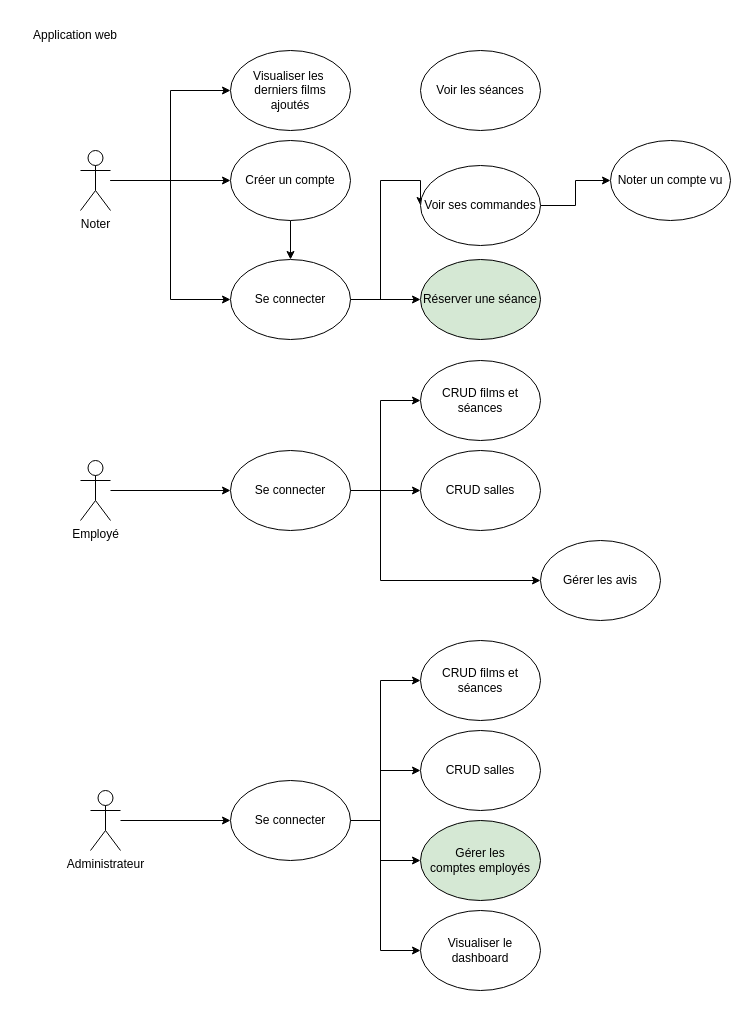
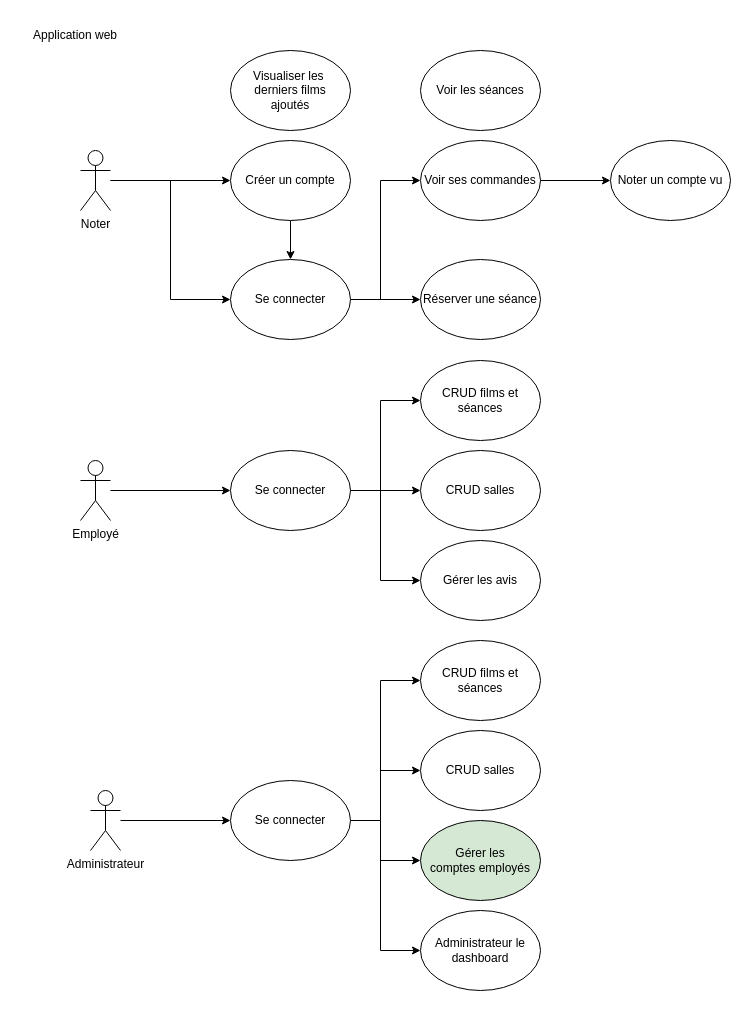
  <mxCell id="0" />
  <mxCell id="1" parent="0" />
  <mxCell id="2" value="Application web" style="text;html=1;align=center;verticalAlign=middle;whiteSpace=wrap;rounded=0;" parent="1" vertex="1"><mxGeometry width="110" height="30" as="geometry" x="20" y="20" /></mxCell>
- <mxCell id="3" style="edgeStyle=orthogonalEdgeStyle;rounded=0;orthogonalLoop=1;jettySize=auto;html=1;entryX=0;entryY=0.5;entryDx=0;entryDy=0;" parent="1" source="6" target="7" edge="1"><mxGeometry relative="1" as="geometry" /></mxCell>
  <mxCell id="4" style="edgeStyle=orthogonalEdgeStyle;rounded=0;orthogonalLoop=1;jettySize=auto;html=1;entryX=0;entryY=0.5;entryDx=0;entryDy=0;" parent="1" source="6" target="14" edge="1"><mxGeometry relative="1" as="geometry" /></mxCell>
  <mxCell id="5" style="edgeStyle=orthogonalEdgeStyle;rounded=0;orthogonalLoop=1;jettySize=auto;html=1;entryX=0;entryY=0.5;entryDx=0;entryDy=0;" parent="1" source="6" target="17" edge="1"><mxGeometry relative="1" as="geometry" /></mxCell>
  <mxCell id="6" value="Noter" style="shape=umlActor;verticalLabelPosition=bottom;verticalAlign=top;html=1;outlineConnect=0;" parent="1" vertex="1"><mxGeometry x="80" y="150" width="30" height="60" as="geometry" /></mxCell>
  <mxCell id="7" value="Visualiser les&amp;nbsp;&lt;div&gt;derniers films&lt;/div&gt;&lt;div&gt;ajoutés&lt;/div&gt;" style="ellipse;whiteSpace=wrap;html=1;" parent="1" vertex="1"><mxGeometry x="230" y="50" width="120" height="80" as="geometry" /></mxCell>
  <mxCell id="8" style="edgeStyle=orthogonalEdgeStyle;rounded=0;orthogonalLoop=1;jettySize=auto;html=1;entryX=0;entryY=0.5;entryDx=0;entryDy=0;" parent="1" source="9" target="23" edge="1"><mxGeometry relative="1" as="geometry" /></mxCell>
  <mxCell id="9" value="Employé" style="shape=umlActor;verticalLabelPosition=bottom;verticalAlign=top;html=1;outlineConnect=0;" parent="1" vertex="1"><mxGeometry x="80" y="460" width="30" height="60" as="geometry" /></mxCell>
  <mxCell id="10" style="edgeStyle=orthogonalEdgeStyle;rounded=0;orthogonalLoop=1;jettySize=auto;html=1;entryX=0;entryY=0.5;entryDx=0;entryDy=0;" parent="1" source="11" target="28" edge="1"><mxGeometry relative="1" as="geometry" /></mxCell>
  <mxCell id="11" value="Administrateur" style="shape=umlActor;verticalLabelPosition=bottom;verticalAlign=top;html=1;outlineConnect=0;" parent="1" vertex="1"><mxGeometry x="90" y="790" width="30" height="60" as="geometry" /></mxCell>
  <mxCell id="12" value="CRUD films et séances" style="ellipse;whiteSpace=wrap;html=1;" parent="1" vertex="1"><mxGeometry x="420" y="360" width="120" height="80" as="geometry" /></mxCell>
  <mxCell id="13" style="edgeStyle=orthogonalEdgeStyle;rounded=0;orthogonalLoop=1;jettySize=auto;html=1;exitX=0.5;exitY=1;exitDx=0;exitDy=0;entryX=0.5;entryY=0;entryDx=0;entryDy=0;" edge="1" parent="1" source="14" target="17"><mxGeometry relative="1" as="geometry" /></mxCell>
  <mxCell id="14" value="Créer un compte" style="ellipse;whiteSpace=wrap;html=1;" parent="1" vertex="1"><mxGeometry x="230" y="140" width="120" height="80" as="geometry" /></mxCell>
  <mxCell id="15" style="edgeStyle=orthogonalEdgeStyle;rounded=0;orthogonalLoop=1;jettySize=auto;html=1;entryX=0;entryY=0.5;entryDx=0;entryDy=0;" parent="1" source="17" target="34" edge="1"><mxGeometry relative="1" as="geometry"><Array as="points"><mxPoint x="380" y="299" /><mxPoint x="380" y="180" /></Array></mxGeometry></mxCell>
  <mxCell id="16" style="edgeStyle=orthogonalEdgeStyle;rounded=0;orthogonalLoop=1;jettySize=auto;html=1;entryX=0;entryY=0.5;entryDx=0;entryDy=0;" parent="1" source="17" target="35" edge="1"><mxGeometry relative="1" as="geometry" /></mxCell>
  <mxCell id="17" value="Se connecter" style="ellipse;whiteSpace=wrap;html=1;" parent="1" vertex="1"><mxGeometry x="230" y="259" width="120" height="80" as="geometry" /></mxCell>
  <mxCell id="18" value="CRUD salles" style="ellipse;whiteSpace=wrap;html=1;" parent="1" vertex="1"><mxGeometry x="420" y="450" width="120" height="80" as="geometry" /></mxCell>
  <mxCell id="19" value="Gérer les&lt;div&gt;comptes employés&lt;/div&gt;" style="ellipse;whiteSpace=wrap;html=1;fillColor=#d5e8d4;" parent="1" vertex="1"><mxGeometry x="420" y="820" width="120" height="80" as="geometry" /></mxCell>
  <mxCell id="20" style="edgeStyle=orthogonalEdgeStyle;rounded=0;orthogonalLoop=1;jettySize=auto;html=1;entryX=0;entryY=0.5;entryDx=0;entryDy=0;" parent="1" source="23" target="12" edge="1"><mxGeometry relative="1" as="geometry"><Array as="points"><mxPoint x="380" y="490" /><mxPoint x="380" y="400" /></Array></mxGeometry></mxCell>
  <mxCell id="21" style="edgeStyle=orthogonalEdgeStyle;rounded=0;orthogonalLoop=1;jettySize=auto;html=1;entryX=0;entryY=0.5;entryDx=0;entryDy=0;" parent="1" source="23" target="18" edge="1"><mxGeometry relative="1" as="geometry" /></mxCell>
  <mxCell id="22" style="edgeStyle=orthogonalEdgeStyle;rounded=0;orthogonalLoop=1;jettySize=auto;html=1;entryX=0;entryY=0.5;entryDx=0;entryDy=0;" parent="1" source="23" target="32" edge="1"><mxGeometry relative="1" as="geometry"><Array as="points"><mxPoint x="380" y="490" /><mxPoint x="380" y="580" /></Array></mxGeometry></mxCell>
  <mxCell id="23" value="Se connecter" style="ellipse;whiteSpace=wrap;html=1;" parent="1" vertex="1"><mxGeometry x="230" y="450" width="120" height="80" as="geometry" /></mxCell>
  <mxCell id="24" style="edgeStyle=orthogonalEdgeStyle;rounded=0;orthogonalLoop=1;jettySize=auto;html=1;entryX=0;entryY=0.5;entryDx=0;entryDy=0;" parent="1" source="28" target="29" edge="1"><mxGeometry relative="1" as="geometry"><Array as="points"><mxPoint x="380" y="820" /><mxPoint x="380" y="680" /></Array></mxGeometry></mxCell>
  <mxCell id="25" style="edgeStyle=orthogonalEdgeStyle;rounded=0;orthogonalLoop=1;jettySize=auto;html=1;entryX=0;entryY=0.5;entryDx=0;entryDy=0;" parent="1" source="28" target="30" edge="1"><mxGeometry relative="1" as="geometry"><Array as="points"><mxPoint x="380" y="820" /><mxPoint x="380" y="770" /></Array></mxGeometry></mxCell>
  <mxCell id="26" style="edgeStyle=orthogonalEdgeStyle;rounded=0;orthogonalLoop=1;jettySize=auto;html=1;entryX=0;entryY=0.5;entryDx=0;entryDy=0;" parent="1" source="28" target="19" edge="1"><mxGeometry relative="1" as="geometry"><Array as="points"><mxPoint x="380" y="820" /><mxPoint x="380" y="860" /></Array></mxGeometry></mxCell>
  <mxCell id="27" style="edgeStyle=orthogonalEdgeStyle;rounded=0;orthogonalLoop=1;jettySize=auto;html=1;entryX=0;entryY=0.5;entryDx=0;entryDy=0;" parent="1" source="28" target="31" edge="1"><mxGeometry relative="1" as="geometry"><Array as="points"><mxPoint x="380" y="820" /><mxPoint x="380" y="950" /></Array></mxGeometry></mxCell>
  <mxCell id="28" value="Se connecter" style="ellipse;whiteSpace=wrap;html=1;" parent="1" vertex="1"><mxGeometry x="230" y="780" width="120" height="80" as="geometry" /></mxCell>
  <mxCell id="29" value="CRUD films et séances" style="ellipse;whiteSpace=wrap;html=1;" parent="1" vertex="1"><mxGeometry x="420" y="640" width="120" height="80" as="geometry" /></mxCell>
  <mxCell id="30" value="CRUD salles" style="ellipse;whiteSpace=wrap;html=1;" parent="1" vertex="1"><mxGeometry x="420" y="730" width="120" height="80" as="geometry" /></mxCell>
- <mxCell id="31" value="Visualiser le dashboard" style="ellipse;whiteSpace=wrap;html=1;" parent="1" vertex="1"><mxGeometry x="420" y="910" width="120" height="80" as="geometry" /></mxCell>
- <mxCell id="32" value="Gérer les avis" style="ellipse;whiteSpace=wrap;html=1;" parent="1" vertex="1"><mxGeometry x="540" y="540" width="120" height="80" as="geometry" /></mxCell>
+ <mxCell id="31" value="Administrateur le dashboard" style="ellipse;whiteSpace=wrap;html=1;" parent="1" vertex="1"><mxGeometry x="420" y="910" width="120" height="80" as="geometry" /></mxCell>
+ <mxCell id="32" value="Gérer les avis" style="ellipse;whiteSpace=wrap;html=1;" parent="1" vertex="1"><mxGeometry x="420" y="540" width="120" height="80" as="geometry" /></mxCell>
  <mxCell id="33" style="edgeStyle=orthogonalEdgeStyle;rounded=0;orthogonalLoop=1;jettySize=auto;html=1;exitX=1;exitY=0.5;exitDx=0;exitDy=0;entryX=0;entryY=0.5;entryDx=0;entryDy=0;" edge="1" parent="1" source="34" target="37"><mxGeometry relative="1" as="geometry" /></mxCell>
- <mxCell id="34" value="Voir ses commandes" style="ellipse;whiteSpace=wrap;html=1;" parent="1" vertex="1"><mxGeometry x="420" y="165" width="120" height="80" as="geometry" /></mxCell>
- <mxCell id="35" value="Réserver une séance" style="ellipse;whiteSpace=wrap;html=1;fillColor=#d5e8d4;" parent="1" vertex="1"><mxGeometry x="420" y="259" width="120" height="80" as="geometry" /></mxCell>
+ <mxCell id="34" value="Voir ses commandes" style="ellipse;whiteSpace=wrap;html=1;" parent="1" vertex="1"><mxGeometry x="420" y="140" width="120" height="80" as="geometry" /></mxCell>
+ <mxCell id="35" value="Réserver une séance" style="ellipse;whiteSpace=wrap;html=1;" parent="1" vertex="1"><mxGeometry x="420" y="259" width="120" height="80" as="geometry" /></mxCell>
  <mxCell id="36" value="Voir les séances" style="ellipse;whiteSpace=wrap;html=1;" vertex="1" parent="1"><mxGeometry x="420" y="50" width="120" height="80" as="geometry" /></mxCell>
  <mxCell id="37" value="Noter un compte vu" style="ellipse;whiteSpace=wrap;html=1;" vertex="1" parent="1"><mxGeometry x="610" y="140" width="120" height="80" as="geometry" /></mxCell>
